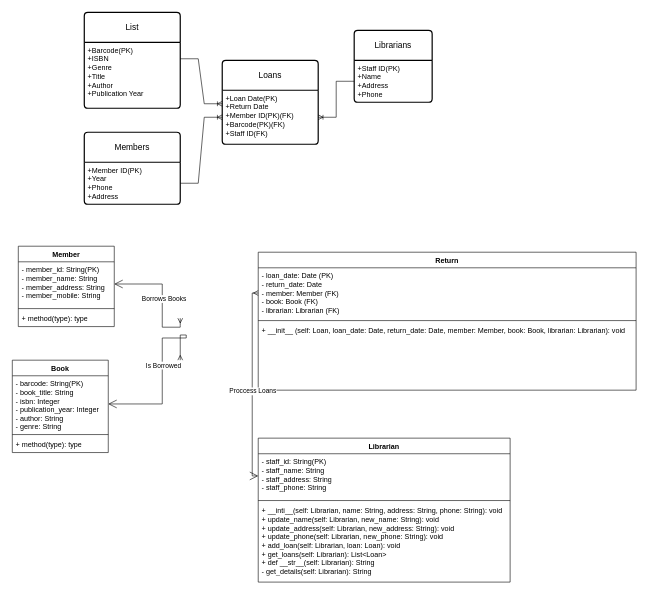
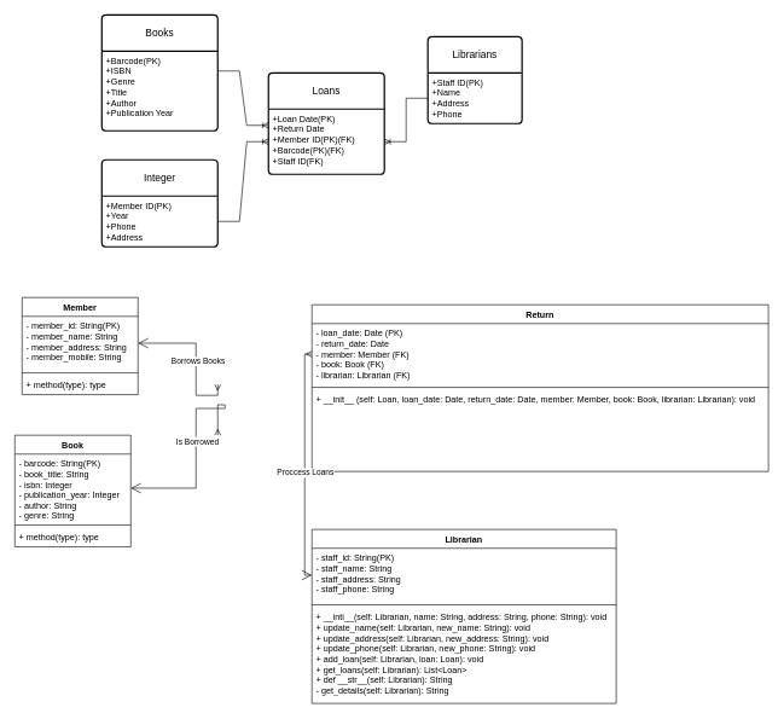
  <mxCell id="0" />
  <mxCell id="1" parent="0" />
  <mxCell id="2" value="Loans" style="swimlane;childLayout=stackLayout;horizontal=1;startSize=50;horizontalStack=0;rounded=1;fontSize=14;fontStyle=0;strokeWidth=2;resizeParent=0;resizeLast=1;shadow=0;dashed=0;align=center;arcSize=4;whiteSpace=wrap;html=1;" vertex="1" parent="1"><mxGeometry x="370" y="100" width="160" height="140" as="geometry" /></mxCell>
  <mxCell id="3" value="+Loan Date(PK)&lt;br&gt;+Return Date&lt;div&gt;+Member ID(PK)(FK)&lt;/div&gt;&lt;div&gt;+Barcode(PK)(FK)&lt;/div&gt;&lt;div&gt;+Staff ID(FK)&lt;/div&gt;" style="align=left;strokeColor=none;fillColor=none;spacingLeft=4;fontSize=12;verticalAlign=top;resizable=0;rotatable=0;part=1;html=1;" vertex="1" parent="2"><mxGeometry y="50" width="160" height="90" as="geometry" /></mxCell>
  <mxCell id="4" value="Librarians" style="swimlane;childLayout=stackLayout;horizontal=1;startSize=50;horizontalStack=0;rounded=1;fontSize=14;fontStyle=0;strokeWidth=2;resizeParent=0;resizeLast=1;shadow=0;dashed=0;align=center;arcSize=4;whiteSpace=wrap;html=1;" vertex="1" parent="1"><mxGeometry x="590" y="50" width="130" height="120" as="geometry" /></mxCell>
  <mxCell id="5" value="+Staff ID(PK)&lt;br&gt;+Name&lt;br&gt;+Address&lt;div&gt;+Phone&lt;/div&gt;" style="align=left;strokeColor=none;fillColor=none;spacingLeft=4;fontSize=12;verticalAlign=top;resizable=0;rotatable=0;part=1;html=1;" vertex="1" parent="4"><mxGeometry y="50" width="130" height="70" as="geometry" /></mxCell>
- <mxCell id="6" value="Members" style="swimlane;childLayout=stackLayout;horizontal=1;startSize=50;horizontalStack=0;rounded=1;fontSize=14;fontStyle=0;strokeWidth=2;resizeParent=0;resizeLast=1;shadow=0;dashed=0;align=center;arcSize=4;whiteSpace=wrap;html=1;" vertex="1" parent="1"><mxGeometry y="220" width="160" height="120" as="geometry" x="140" /></mxCell>
+ <mxCell id="6" value="Integer" style="swimlane;childLayout=stackLayout;horizontal=1;startSize=50;horizontalStack=0;rounded=1;fontSize=14;fontStyle=0;strokeWidth=2;resizeParent=0;resizeLast=1;shadow=0;dashed=0;align=center;arcSize=4;whiteSpace=wrap;html=1;" vertex="1" parent="1"><mxGeometry y="220" width="160" height="120" as="geometry" x="140" /></mxCell>
  <mxCell id="7" value="+Member ID(PK)&lt;div&gt;+Year&lt;br&gt;+Phone&lt;/div&gt;&lt;div&gt;+Address&lt;/div&gt;" style="align=left;strokeColor=none;fillColor=none;spacingLeft=4;fontSize=12;verticalAlign=top;resizable=0;rotatable=0;part=1;html=1;" vertex="1" parent="6"><mxGeometry y="50" width="160" height="70" as="geometry" /></mxCell>
- <mxCell id="8" value="List" style="swimlane;childLayout=stackLayout;horizontal=1;startSize=50;horizontalStack=0;rounded=1;fontSize=14;fontStyle=0;strokeWidth=2;resizeParent=0;resizeLast=1;shadow=0;dashed=0;align=center;arcSize=4;whiteSpace=wrap;html=1;" vertex="1" parent="1"><mxGeometry y="20" width="160" height="160" as="geometry" x="140" /></mxCell>
+ <mxCell id="8" value="Books" style="swimlane;childLayout=stackLayout;horizontal=1;startSize=50;horizontalStack=0;rounded=1;fontSize=14;fontStyle=0;strokeWidth=2;resizeParent=0;resizeLast=1;shadow=0;dashed=0;align=center;arcSize=4;whiteSpace=wrap;html=1;" vertex="1" parent="1"><mxGeometry y="20" width="160" height="160" as="geometry" x="140" /></mxCell>
  <mxCell id="9" value="+Barcode(PK)&lt;br&gt;+ISBN&lt;br&gt;+Genre&lt;div&gt;+Title&lt;/div&gt;&lt;div&gt;+Author&lt;/div&gt;&lt;div&gt;+Publication Year&lt;/div&gt;" style="align=left;strokeColor=none;fillColor=none;spacingLeft=4;fontSize=12;verticalAlign=top;resizable=0;rotatable=0;part=1;html=1;" vertex="1" parent="8"><mxGeometry y="50" width="160" height="110" as="geometry" /></mxCell>
  <mxCell id="10" value="" style="edgeStyle=entityRelationEdgeStyle;fontSize=12;html=1;endArrow=ERoneToMany;rounded=0;entryX=0;entryY=0.5;entryDx=0;entryDy=0;" edge="1" parent="1" source="7" target="3"><mxGeometry width="100" height="100" relative="1" as="geometry"><mxPoint x="410" y="160" as="sourcePoint" /><mxPoint x="450" y="320" as="targetPoint" /></mxGeometry></mxCell>
  <mxCell id="11" value="" style="edgeStyle=entityRelationEdgeStyle;fontSize=12;html=1;endArrow=ERoneToMany;rounded=0;entryX=0;entryY=0.25;entryDx=0;entryDy=0;exitX=1;exitY=0.25;exitDx=0;exitDy=0;" edge="1" parent="1" source="9" target="3"><mxGeometry width="100" height="100" relative="1" as="geometry"><mxPoint x="410" y="160" as="sourcePoint" /><mxPoint x="510" y="60" as="targetPoint" /></mxGeometry></mxCell>
  <mxCell id="12" value="" style="edgeStyle=entityRelationEdgeStyle;fontSize=12;html=1;endArrow=ERoneToMany;rounded=0;exitX=0;exitY=0.5;exitDx=0;exitDy=0;entryX=1;entryY=0.5;entryDx=0;entryDy=0;" edge="1" parent="1" source="5" target="3"><mxGeometry width="100" height="100" relative="1" as="geometry"><mxPoint x="410" y="160" as="sourcePoint" /><mxPoint x="580" y="190" as="targetPoint" /></mxGeometry></mxCell>
  <mxCell id="13" value="Book" style="swimlane;fontStyle=1;align=center;verticalAlign=top;childLayout=stackLayout;horizontal=1;startSize=26;horizontalStack=0;resizeParent=1;resizeParentMax=0;resizeLast=0;collapsible=1;marginBottom=0;whiteSpace=wrap;html=1;" vertex="1" parent="1"><mxGeometry x="20" y="600" width="160" height="154" as="geometry" /></mxCell>
  <mxCell id="14" value="- barcode: String(PK)&lt;div&gt;- book_title: String&lt;/div&gt;&lt;div&gt;- isbn: Integer&lt;/div&gt;&lt;div&gt;- publication_year: Integer&lt;/div&gt;&lt;div&gt;- author: String&lt;/div&gt;&lt;div&gt;- genre: String&lt;/div&gt;" style="text;strokeColor=none;fillColor=none;align=left;verticalAlign=top;spacingLeft=4;spacingRight=4;overflow=hidden;rotatable=0;points=[[0,0.5],[1,0.5]];portConstraint=eastwest;whiteSpace=wrap;html=1;" vertex="1" parent="13"><mxGeometry y="26" width="160" height="94" as="geometry" /></mxCell>
  <mxCell id="15" value="" style="line;strokeWidth=1;fillColor=none;align=left;verticalAlign=middle;spacingTop=-1;spacingLeft=3;spacingRight=3;rotatable=0;labelPosition=right;points=[];portConstraint=eastwest;strokeColor=inherit;" vertex="1" parent="13"><mxGeometry y="120" width="160" height="8" as="geometry" /></mxCell>
  <mxCell id="16" value="+ method(type): type" style="text;strokeColor=none;fillColor=none;align=left;verticalAlign=top;spacingLeft=4;spacingRight=4;overflow=hidden;rotatable=0;points=[[0,0.5],[1,0.5]];portConstraint=eastwest;whiteSpace=wrap;html=1;" vertex="1" parent="13"><mxGeometry y="128" width="160" height="26" as="geometry" /></mxCell>
  <mxCell id="17" value="Librarian" style="swimlane;fontStyle=1;align=center;verticalAlign=top;childLayout=stackLayout;horizontal=1;startSize=26;horizontalStack=0;resizeParent=1;resizeParentMax=0;resizeLast=0;collapsible=1;marginBottom=0;whiteSpace=wrap;html=1;" vertex="1" parent="1"><mxGeometry x="430" y="730" width="420" height="240" as="geometry" /></mxCell>
  <mxCell id="18" value="- staff_id: String(PK)&lt;div&gt;- staff_name: String&lt;/div&gt;&lt;div&gt;- staff_address: String&lt;/div&gt;&lt;div&gt;- staff_phone: String&lt;/div&gt;" style="text;strokeColor=none;fillColor=none;align=left;verticalAlign=top;spacingLeft=4;spacingRight=4;overflow=hidden;rotatable=0;points=[[0,0.5],[1,0.5]];portConstraint=eastwest;whiteSpace=wrap;html=1;" vertex="1" parent="17"><mxGeometry y="26" width="420" height="74" as="geometry" /></mxCell>
  <mxCell id="19" value="" style="line;strokeWidth=1;fillColor=none;align=left;verticalAlign=middle;spacingTop=-1;spacingLeft=3;spacingRight=3;rotatable=0;labelPosition=right;points=[];portConstraint=eastwest;strokeColor=inherit;" vertex="1" parent="17"><mxGeometry y="100" width="420" height="8" as="geometry" /></mxCell>
  <mxCell id="20" value="+ __inti__(self: Librarian, name: String, address: String, phone: String): void&lt;div&gt;&lt;div&gt;+&amp;nbsp;update_name(self&lt;span style=&quot;background-color: initial;&quot;&gt;: Librarian&lt;/span&gt;&lt;span style=&quot;background-color: initial;&quot;&gt;, new_name: String): void&lt;/span&gt;&lt;/div&gt;&lt;/div&gt;&lt;div&gt;+&amp;nbsp;update_address(self&lt;span style=&quot;background-color: initial;&quot;&gt;: Librarian&lt;/span&gt;&lt;span style=&quot;background-color: initial;&quot;&gt;, new_address&lt;/span&gt;&lt;span style=&quot;background-color: initial;&quot;&gt;: String&lt;/span&gt;&lt;span style=&quot;background-color: initial;&quot;&gt;): void&lt;/span&gt;&lt;/div&gt;&lt;div&gt;+&amp;nbsp;update_phone(self&lt;span style=&quot;background-color: initial;&quot;&gt;: Librarian&lt;/span&gt;&lt;span style=&quot;background-color: initial;&quot;&gt;, new_phone&lt;/span&gt;&lt;span style=&quot;background-color: initial;&quot;&gt;: String&lt;/span&gt;&lt;span style=&quot;background-color: initial;&quot;&gt;): void&lt;/span&gt;&lt;/div&gt;&lt;div&gt;+&amp;nbsp;add_loan(self: Librarian, loan: Loan): void&lt;/div&gt;&lt;div&gt;+&amp;nbsp;get_loans(self:&amp;nbsp;&lt;span style=&quot;background-color: initial;&quot;&gt;Librarian&lt;/span&gt;&lt;span style=&quot;background-color: initial;&quot;&gt;): List&amp;lt;Loan&amp;gt;&lt;/span&gt;&lt;/div&gt;&lt;div&gt;+&amp;nbsp;def __str__(self:&amp;nbsp;&lt;span style=&quot;background-color: initial;&quot;&gt;Librarian&lt;/span&gt;&lt;span style=&quot;background-color: initial;&quot;&gt;): String&lt;/span&gt;&lt;/div&gt;&lt;div&gt;- get_details(self: Librarian): String&lt;br&gt;&lt;/div&gt;" style="text;strokeColor=none;fillColor=none;align=left;verticalAlign=top;spacingLeft=4;spacingRight=4;overflow=hidden;rotatable=0;points=[[0,0.5],[1,0.5]];portConstraint=eastwest;whiteSpace=wrap;html=1;" vertex="1" parent="17"><mxGeometry y="108" width="420" height="132" as="geometry" /></mxCell>
  <mxCell id="21" value="Return" style="swimlane;fontStyle=1;align=center;verticalAlign=top;childLayout=stackLayout;horizontal=1;startSize=26;horizontalStack=0;resizeParent=1;resizeParentMax=0;resizeLast=0;collapsible=1;marginBottom=0;whiteSpace=wrap;html=1;" vertex="1" parent="1"><mxGeometry x="430" y="420" width="630" height="230" as="geometry" /></mxCell>
  <mxCell id="22" value="- loan_date: Date (PK)&lt;div&gt;- return_date: Date&amp;nbsp;&lt;/div&gt;&lt;div&gt;- member: Member (FK)&lt;/div&gt;&lt;div&gt;- book: Book (FK)&lt;/div&gt;&lt;div&gt;- librarian: Librarian (FK)&lt;/div&gt;" style="text;strokeColor=none;fillColor=none;align=left;verticalAlign=top;spacingLeft=4;spacingRight=4;overflow=hidden;rotatable=0;points=[[0,0.5],[1,0.5]];portConstraint=eastwest;whiteSpace=wrap;html=1;" vertex="1" parent="21"><mxGeometry y="26" width="630" height="84" as="geometry" /></mxCell>
  <mxCell id="23" value="" style="line;strokeWidth=1;fillColor=none;align=left;verticalAlign=middle;spacingTop=-1;spacingLeft=3;spacingRight=3;rotatable=0;labelPosition=right;points=[];portConstraint=eastwest;strokeColor=inherit;" vertex="1" parent="21"><mxGeometry y="110" width="630" height="8" as="geometry" /></mxCell>
  <mxCell id="24" value="+ __init__ (self: Loan, loan_date: Date, return_date: Date, member: Member, book: Book, librarian: Librarian): void&lt;div&gt;&lt;br&gt;&lt;/div&gt;" style="text;strokeColor=none;fillColor=none;align=left;verticalAlign=top;spacingLeft=4;spacingRight=4;overflow=hidden;rotatable=0;points=[[0,0.5],[1,0.5]];portConstraint=eastwest;whiteSpace=wrap;html=1;" vertex="1" parent="21"><mxGeometry y="118" width="630" height="112" as="geometry" /></mxCell>
  <mxCell id="25" value="Member" style="swimlane;fontStyle=1;align=center;verticalAlign=top;childLayout=stackLayout;horizontal=1;startSize=26;horizontalStack=0;resizeParent=1;resizeParentMax=0;resizeLast=0;collapsible=1;marginBottom=0;whiteSpace=wrap;html=1;" vertex="1" parent="1"><mxGeometry x="30" y="410" width="160" height="134" as="geometry" /></mxCell>
  <mxCell id="26" value="- member_id: String(PK)&lt;div&gt;- member_name: String&lt;/div&gt;&lt;div&gt;- member_address: String&lt;/div&gt;&lt;div&gt;- member_mobile: String&lt;br&gt;&lt;div&gt;&lt;br&gt;&lt;/div&gt;&lt;/div&gt;" style="text;strokeColor=none;fillColor=none;align=left;verticalAlign=top;spacingLeft=4;spacingRight=4;overflow=hidden;rotatable=0;points=[[0,0.5],[1,0.5]];portConstraint=eastwest;whiteSpace=wrap;html=1;" vertex="1" parent="25"><mxGeometry y="26" width="160" height="74" as="geometry" /></mxCell>
  <mxCell id="27" value="" style="line;strokeWidth=1;fillColor=none;align=left;verticalAlign=middle;spacingTop=-1;spacingLeft=3;spacingRight=3;rotatable=0;labelPosition=right;points=[];portConstraint=eastwest;strokeColor=inherit;" vertex="1" parent="25"><mxGeometry y="100" width="160" height="8" as="geometry" /></mxCell>
  <mxCell id="28" value="+ method(type): type" style="text;strokeColor=none;fillColor=none;align=left;verticalAlign=top;spacingLeft=4;spacingRight=4;overflow=hidden;rotatable=0;points=[[0,0.5],[1,0.5]];portConstraint=eastwest;whiteSpace=wrap;html=1;" vertex="1" parent="25"><mxGeometry y="108" width="160" height="26" as="geometry" /></mxCell>
  <mxCell id="29" value="" style="endArrow=open;endFill=1;endSize=12;html=1;rounded=0;entryX=1;entryY=0.5;entryDx=0;entryDy=0;startArrow=ERmany;startFill=0;edgeStyle=orthogonalEdgeStyle;" edge="1" parent="1" target="26"><mxGeometry width="160" relative="1" as="geometry"><mxPoint x="300" y="530" as="sourcePoint" /><mxPoint x="380" y="460" as="targetPoint" /><Array as="points"><mxPoint x="300" y="542" /><mxPoint x="300" y="545" /><mxPoint x="270" y="545" /><mxPoint x="270" y="473" /></Array></mxGeometry></mxCell>
  <mxCell id="30" value="Borrows Books" style="edgeLabel;html=1;align=center;verticalAlign=middle;resizable=0;points=[];" vertex="1" connectable="0" parent="29"><mxGeometry x="-0.056" y="-2" relative="1" as="geometry"><mxPoint as="offset" /></mxGeometry></mxCell>
  <mxCell id="31" value="" style="endArrow=open;endFill=1;endSize=12;html=1;rounded=0;entryX=1;entryY=0.5;entryDx=0;entryDy=0;startArrow=ERmany;startFill=0;edgeStyle=orthogonalEdgeStyle;" edge="1" parent="1" target="14"><mxGeometry width="160" relative="1" as="geometry"><mxPoint x="300" y="600" as="sourcePoint" /><mxPoint x="530" y="480" as="targetPoint" /><Array as="points"><mxPoint x="310" y="558" /><mxPoint x="310" y="563" /><mxPoint x="270" y="563" /><mxPoint x="270" y="673" /></Array></mxGeometry></mxCell>
  <mxCell id="32" value="Is Borrowed" style="edgeLabel;html=1;align=center;verticalAlign=middle;resizable=0;points=[];" vertex="1" connectable="0" parent="31"><mxGeometry x="-0.047" y="1" relative="1" as="geometry"><mxPoint as="offset" /></mxGeometry></mxCell>
  <mxCell id="33" value="" style="endArrow=open;endFill=1;endSize=12;html=1;rounded=0;entryX=0;entryY=0.5;entryDx=0;entryDy=0;edgeStyle=orthogonalEdgeStyle;startArrow=ERmany;startFill=0;exitX=0;exitY=0.5;exitDx=0;exitDy=0;" edge="1" parent="1" source="22" target="18"><mxGeometry width="160" relative="1" as="geometry"><mxPoint x="575" y="670" as="sourcePoint" /><mxPoint x="530" y="480" as="targetPoint" /></mxGeometry></mxCell>
  <mxCell id="34" value="Proccess Loans" style="edgeLabel;html=1;align=center;verticalAlign=middle;resizable=0;points=[];" vertex="1" connectable="0" parent="33"><mxGeometry x="0.111" y="2" relative="1" as="geometry"><mxPoint x="-2" y="-8" as="offset" /></mxGeometry></mxCell>
